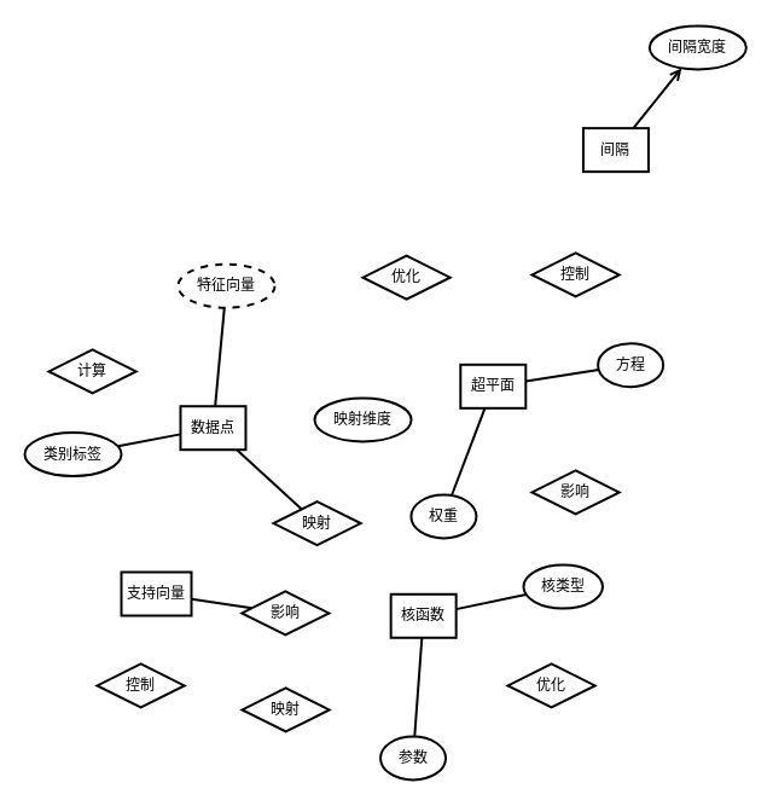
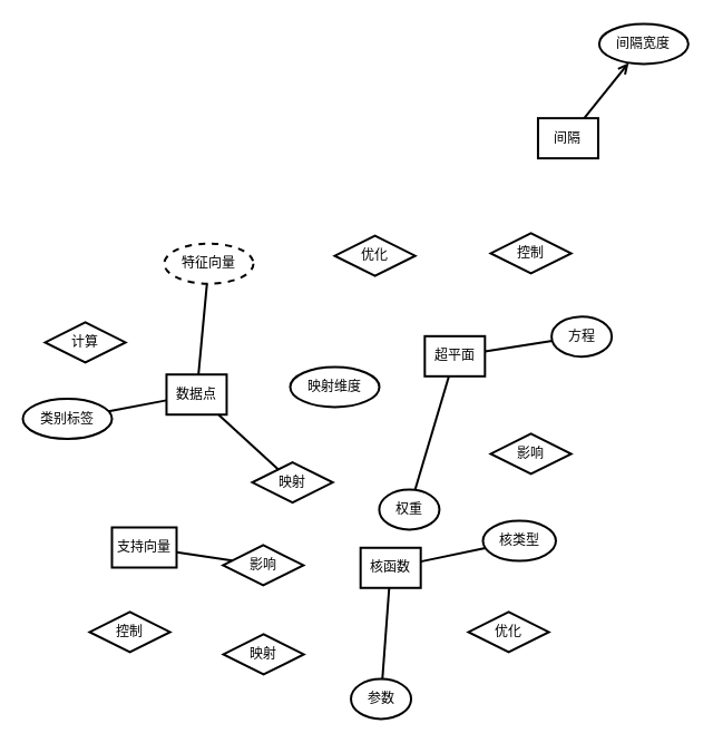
  <mxCell id="0" />
  <mxCell id="1" parent="0" />
  <mxCell id="2" value="支持向量" style="rounded=0;whiteSpace=wrap;html=1;strokeWidth=2;" parent="1" vertex="1"><mxGeometry x="100" y="473" width="58" height="36" as="geometry" /></mxCell>
  <mxCell id="3" value="影响" style="rhombus;whiteSpace=wrap;html=1;strokeWidth=2;" parent="1" vertex="1"><mxGeometry x="199.72" y="488.96" width="72.18" height="36" as="geometry" /></mxCell>
  <mxCell id="4" style="strokeWidth=2;startArrow=none;startFill=0;endArrow=none;endFill=0;" parent="1" source="2" target="3" edge="1"><mxGeometry relative="1" as="geometry" /></mxCell>
  <mxCell id="5" value="" style="edgeLabel;html=1;align=center;verticalAlign=middle;resizable=0;points=[];" parent="4" vertex="1" connectable="0"><mxGeometry relative="1" as="geometry"><mxPoint as="offset" /></mxGeometry></mxCell>
  <mxCell id="6" value="数据点" style="rounded=0;whiteSpace=wrap;html=1;strokeWidth=2;" parent="1" vertex="1"><mxGeometry x="148.97" y="335.72" width="54" height="36" as="geometry" /></mxCell>
  <mxCell id="7" value="特征向量" style="ellipse;whiteSpace=wrap;html=1;strokeWidth=2;dashed=1;" parent="1" vertex="1"><mxGeometry x="146.96" y="218.16" width="80.02" height="36" as="geometry" /></mxCell>
  <mxCell id="8" style="strokeWidth=2;startArrow=none;startFill=0;endArrow=none;endFill=0;" parent="1" source="6" target="7" edge="1"><mxGeometry relative="1" as="geometry" /></mxCell>
  <mxCell id="9" value="" style="edgeLabel;html=1;align=center;verticalAlign=middle;resizable=0;points=[];" parent="8" vertex="1" connectable="0"><mxGeometry relative="1" as="geometry"><mxPoint as="offset" /></mxGeometry></mxCell>
  <mxCell id="10" value="类别标签" style="ellipse;whiteSpace=wrap;html=1;strokeWidth=2;" parent="1" vertex="1"><mxGeometry x="20" y="357.54" width="80.02" height="36" as="geometry" /></mxCell>
  <mxCell id="11" style="strokeWidth=2;startArrow=none;startFill=0;endArrow=none;endFill=0;" parent="1" source="6" target="10" edge="1"><mxGeometry relative="1" as="geometry" /></mxCell>
  <mxCell id="12" value="" style="edgeLabel;html=1;align=center;verticalAlign=middle;resizable=0;points=[];" parent="11" vertex="1" connectable="0"><mxGeometry relative="1" as="geometry"><mxPoint as="offset" /></mxGeometry></mxCell>
  <mxCell id="13" value="映射" style="rhombus;whiteSpace=wrap;html=1;strokeWidth=2;" parent="1" vertex="1"><mxGeometry x="225.99" y="414.6" width="72.2" height="36" as="geometry" /></mxCell>
  <mxCell id="14" style="strokeWidth=2;startArrow=none;startFill=0;endArrow=none;endFill=0;" parent="1" source="6" target="13" edge="1"><mxGeometry relative="1" as="geometry" /></mxCell>
  <mxCell id="15" value="" style="edgeLabel;html=1;align=center;verticalAlign=middle;resizable=0;points=[];" parent="14" vertex="1" connectable="0"><mxGeometry relative="1" as="geometry"><mxPoint as="offset" /></mxGeometry></mxCell>
  <mxCell id="16" value="核函数" style="rounded=0;whiteSpace=wrap;html=1;strokeWidth=2;" parent="1" vertex="1"><mxGeometry x="323.17" y="491.28" width="54" height="36.0" as="geometry" /></mxCell>
  <mxCell id="17" value="参数" style="ellipse;whiteSpace=wrap;html=1;strokeWidth=2;" parent="1" vertex="1"><mxGeometry x="314.54" y="608.96" width="54" height="36" as="geometry" /></mxCell>
  <mxCell id="18" style="strokeWidth=2;startArrow=none;startFill=0;endArrow=none;endFill=0;" parent="1" source="16" target="17" edge="1"><mxGeometry relative="1" as="geometry" /></mxCell>
  <mxCell id="19" value="" style="edgeLabel;html=1;align=center;verticalAlign=middle;resizable=0;points=[];" parent="18" vertex="1" connectable="0"><mxGeometry relative="1" as="geometry"><mxPoint as="offset" /></mxGeometry></mxCell>
  <mxCell id="20" value="核类型" style="ellipse;whiteSpace=wrap;html=1;strokeWidth=2;" parent="1" vertex="1"><mxGeometry x="432.98" y="467.08" width="65.52" height="36" as="geometry" /></mxCell>
  <mxCell id="21" style="strokeWidth=2;startArrow=none;startFill=0;endArrow=none;endFill=0;" parent="1" source="16" target="20" edge="1"><mxGeometry relative="1" as="geometry" /></mxCell>
  <mxCell id="22" value="" style="edgeLabel;html=1;align=center;verticalAlign=middle;resizable=0;points=[];" parent="21" vertex="1" connectable="0"><mxGeometry relative="1" as="geometry"><mxPoint as="offset" /></mxGeometry></mxCell>
  <mxCell id="23" style="strokeWidth=2;startArrow=none;startFill=0;endArrow=none;endFill=0;" parent="1" source="16" edge="1"><mxGeometry relative="1" as="geometry" /></mxCell>
  <mxCell id="24" value="" style="edgeLabel;html=1;align=center;verticalAlign=middle;resizable=0;points=[];" parent="23" vertex="1" connectable="0"><mxGeometry relative="1" as="geometry"><mxPoint as="offset" /></mxGeometry></mxCell>
  <mxCell id="25" value="超平面" style="rounded=0;whiteSpace=wrap;html=1;strokeWidth=2;" parent="1" vertex="1"><mxGeometry x="380.81" y="301.32" width="54" height="36" as="geometry" /></mxCell>
  <mxCell id="26" value="方程" style="ellipse;whiteSpace=wrap;html=1;strokeWidth=2;" parent="1" vertex="1"><mxGeometry x="494.62" y="283.65" width="54" height="36" as="geometry" /></mxCell>
  <mxCell id="27" style="strokeWidth=2;startArrow=none;startFill=0;endArrow=none;endFill=0;" parent="1" source="25" target="26" edge="1"><mxGeometry relative="1" as="geometry" /></mxCell>
  <mxCell id="28" value="" style="edgeLabel;html=1;align=center;verticalAlign=middle;resizable=0;points=[];" parent="27" vertex="1" connectable="0"><mxGeometry relative="1" as="geometry"><mxPoint as="offset" /></mxGeometry></mxCell>
- <mxCell id="29" value="权重" style="ellipse;whiteSpace=wrap;html=1;strokeWidth=2;" parent="1" vertex="1"><mxGeometry x="339.92" y="408.96" width="54" height="36" as="geometry" /></mxCell>
+ <mxCell id="29" value="权重" style="ellipse;whiteSpace=wrap;html=1;strokeWidth=2;" parent="1" vertex="1"><mxGeometry x="339.92" y="438.96" width="54" height="36" as="geometry" /></mxCell>
  <mxCell id="30" style="strokeWidth=2;startArrow=none;startFill=0;endArrow=none;endFill=0;" parent="1" source="25" target="29" edge="1"><mxGeometry relative="1" as="geometry" /></mxCell>
  <mxCell id="31" value="" style="edgeLabel;html=1;align=center;verticalAlign=middle;resizable=0;points=[];" parent="30" vertex="1" connectable="0"><mxGeometry relative="1" as="geometry"><mxPoint as="offset" /></mxGeometry></mxCell>
  <mxCell id="32" value="优化" style="rhombus;whiteSpace=wrap;html=1;strokeWidth=2;" parent="1" vertex="1"><mxGeometry x="300" y="211.23" width="72.18" height="36" as="geometry" /></mxCell>
  <mxCell id="33" style="strokeWidth=2;startArrow=none;startFill=0;endArrow=none;endFill=0;" parent="1" source="25" edge="1"><mxGeometry relative="1" as="geometry" /></mxCell>
  <mxCell id="34" value="" style="edgeLabel;html=1;align=center;verticalAlign=middle;resizable=0;points=[];" parent="33" vertex="1" connectable="0"><mxGeometry relative="1" as="geometry"><mxPoint as="offset" /></mxGeometry></mxCell>
  <mxCell id="35" value="间隔" style="rounded=0;whiteSpace=wrap;html=1;strokeWidth=2;" parent="1" vertex="1"><mxGeometry x="482.45" y="105.63" width="54" height="36.0" as="geometry" /></mxCell>
  <mxCell id="36" value="间隔宽度" style="ellipse;whiteSpace=wrap;html=1;strokeWidth=2;" parent="1" vertex="1"><mxGeometry x="537.33" y="20.95" width="80.02" height="36" as="geometry" /></mxCell>
  <mxCell id="37" style="strokeWidth=2;startArrow=none;startFill=0;endArrow=open;endFill=0;" parent="1" source="35" target="36" edge="1"><mxGeometry relative="1" as="geometry" /></mxCell>
  <mxCell id="38" value="" style="edgeLabel;html=1;align=center;verticalAlign=middle;resizable=0;points=[];" parent="37" vertex="1" connectable="0"><mxGeometry relative="1" as="geometry"><mxPoint as="offset" /></mxGeometry></mxCell>
  <mxCell id="39" value="控制" style="rhombus;whiteSpace=wrap;html=1;strokeWidth=2;" parent="1" vertex="1"><mxGeometry x="440" y="208.96" width="72.18" height="36" as="geometry" /></mxCell>
  <mxCell id="40" style="strokeWidth=2;startArrow=none;startFill=0;endArrow=none;endFill=0;" parent="1" source="35" edge="1"><mxGeometry relative="1" as="geometry" /></mxCell>
  <mxCell id="41" value="" style="edgeLabel;html=1;align=center;verticalAlign=middle;resizable=0;points=[];" parent="40" vertex="1" connectable="0"><mxGeometry relative="1" as="geometry"><mxPoint as="offset" /></mxGeometry></mxCell>
  <mxCell id="42" value="映射维度" style="ellipse;whiteSpace=wrap;html=1;strokeWidth=2;" parent="1" vertex="1"><mxGeometry x="260" y="328.96" width="80.02" height="36" as="geometry" /></mxCell>
  <mxCell id="43" value="优化" style="rhombus;whiteSpace=wrap;html=1;strokeWidth=2;" parent="1" vertex="1"><mxGeometry x="420" y="548.96" width="72.18" height="36" as="geometry" /></mxCell>
  <mxCell id="44" value="影响" style="rhombus;whiteSpace=wrap;html=1;strokeWidth=2;" parent="1" vertex="1"><mxGeometry x="440" y="388.96" width="72.18" height="36" as="geometry" /></mxCell>
  <mxCell id="45" value="控制" style="rhombus;whiteSpace=wrap;html=1;strokeWidth=2;" parent="1" vertex="1"><mxGeometry x="80" y="548.96" width="72.18" height="36" as="geometry" /></mxCell>
  <mxCell id="46" value="映射" style="rhombus;whiteSpace=wrap;html=1;strokeWidth=2;" parent="1" vertex="1"><mxGeometry x="200" y="568.96" width="72.18" height="36" as="geometry" /></mxCell>
  <mxCell id="47" value="计算" style="rhombus;whiteSpace=wrap;html=1;strokeWidth=2;" parent="1" vertex="1"><mxGeometry x="40" y="288.96" width="72.18" height="36" as="geometry" /></mxCell>
